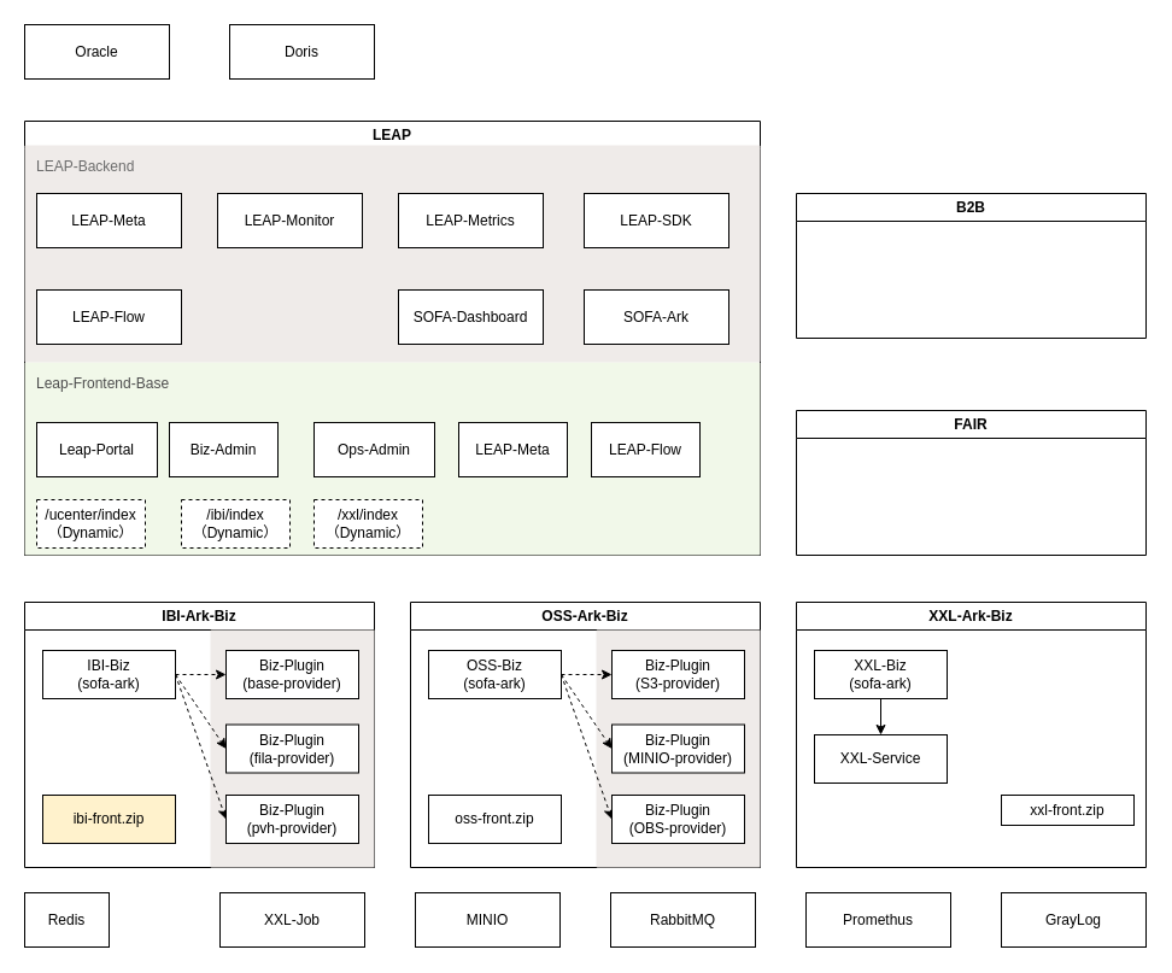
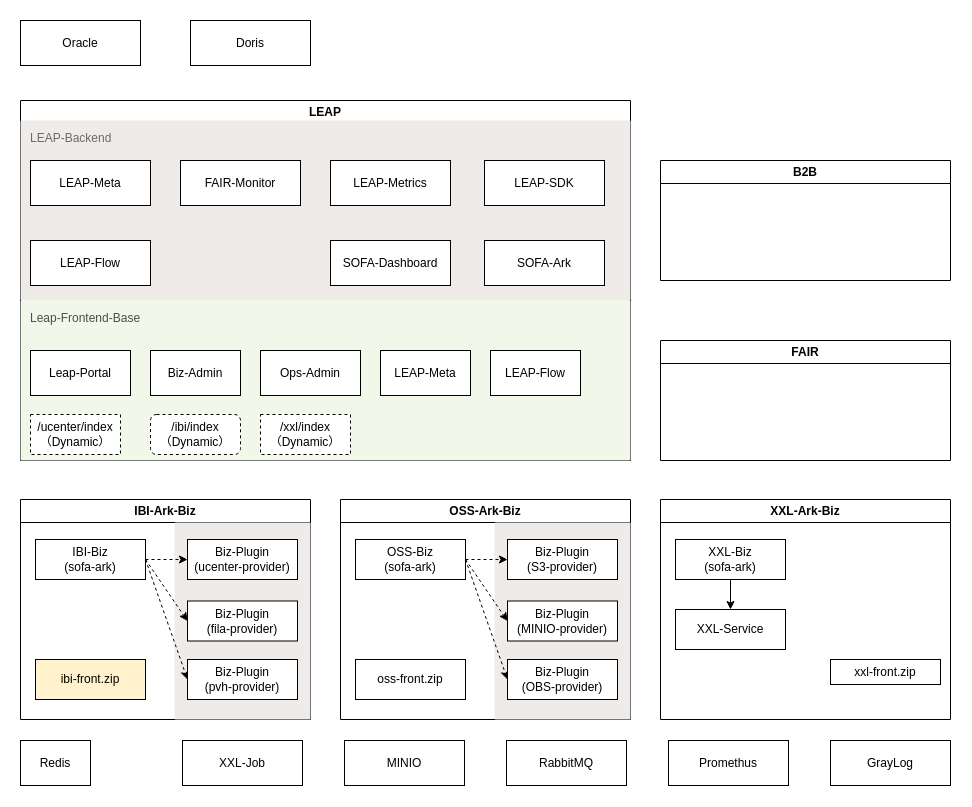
  <mxCell id="0" />
  <mxCell id="1" parent="0" />
  <mxCell id="2" value="IBI-Ark-Biz" style="swimlane;whiteSpace=wrap;html=1;" vertex="1" parent="1"><mxGeometry x="20" y="499" width="290" height="220" as="geometry" /></mxCell>
  <mxCell id="3" value="ibi-front.zip" style="rounded=0;whiteSpace=wrap;html=1;fillColor=#fff2cc;" vertex="1" parent="2"><mxGeometry x="15" y="160" width="110" height="40" as="geometry" /></mxCell>
  <mxCell id="4" value="" style="sketch=0;points=[[0,0,0],[0.25,0,0],[0.5,0,0],[0.75,0,0],[1,0,0],[1,0.25,0],[1,0.5,0],[1,0.75,0],[1,1,0],[0.75,1,0],[0.5,1,0],[0.25,1,0],[0,1,0],[0,0.75,0],[0,0.5,0],[0,0.25,0]];rounded=1;absoluteArcSize=1;arcSize=2;html=1;strokeColor=none;gradientColor=none;shadow=0;dashed=0;fontSize=12;fontColor=#9E9E9E;align=left;verticalAlign=top;spacing=10;spacingTop=-4;whiteSpace=wrap;fillColor=#EFEBE9;" vertex="1" parent="2"><mxGeometry x="154" y="23" width="136" height="197" as="geometry" /></mxCell>
  <mxCell id="5" style="edgeStyle=orthogonalEdgeStyle;rounded=0;orthogonalLoop=1;jettySize=auto;html=1;exitX=1;exitY=0.5;exitDx=0;exitDy=0;entryX=0;entryY=0.5;entryDx=0;entryDy=0;dashed=1;" edge="1" parent="2" source="8" target="9"><mxGeometry relative="1" as="geometry" /></mxCell>
  <mxCell id="6" style="rounded=0;orthogonalLoop=1;jettySize=auto;html=1;exitX=1;exitY=0.5;exitDx=0;exitDy=0;entryX=0;entryY=0.5;entryDx=0;entryDy=0;dashed=1;" edge="1" parent="2" source="8" target="10"><mxGeometry relative="1" as="geometry" /></mxCell>
  <mxCell id="7" style="rounded=0;orthogonalLoop=1;jettySize=auto;html=1;exitX=1;exitY=0.5;exitDx=0;exitDy=0;entryX=0;entryY=0.5;entryDx=0;entryDy=0;dashed=1;" edge="1" parent="2" source="8" target="11"><mxGeometry relative="1" as="geometry" /></mxCell>
  <mxCell id="8" value="IBI-Biz&lt;br&gt;(sofa-ark)" style="rounded=0;whiteSpace=wrap;html=1;" vertex="1" parent="2"><mxGeometry x="15" y="40" width="110" height="40" as="geometry" /></mxCell>
- <mxCell id="9" value="Biz-Plugin&lt;br&gt;(base-provider)" style="rounded=0;whiteSpace=wrap;html=1;" vertex="1" parent="2"><mxGeometry x="167" y="40" width="110" height="40" as="geometry" /></mxCell>
+ <mxCell id="9" value="Biz-Plugin&lt;br&gt;(ucenter-provider)" style="rounded=0;whiteSpace=wrap;html=1;" vertex="1" parent="2"><mxGeometry x="167" y="40" width="110" height="40" as="geometry" /></mxCell>
  <mxCell id="10" value="Biz-Plugin&lt;br&gt;(fila-provider)" style="rounded=0;whiteSpace=wrap;html=1;" vertex="1" parent="2"><mxGeometry x="167" y="101.5" width="110" height="40" as="geometry" /></mxCell>
  <mxCell id="11" value="Biz-Plugin&lt;br&gt;(pvh-provider)" style="rounded=0;whiteSpace=wrap;html=1;" vertex="1" parent="2"><mxGeometry x="167" y="160" width="110" height="40" as="geometry" /></mxCell>
  <mxCell id="12" value="LEAP" style="swimlane;whiteSpace=wrap;html=1;" vertex="1" parent="1"><mxGeometry x="20" y="100" width="610" height="360" as="geometry" /></mxCell>
  <mxCell id="13" value="Leap-Frontend-Base" style="sketch=0;points=[[0,0,0],[0.25,0,0],[0.5,0,0],[0.75,0,0],[1,0,0],[1,0.25,0],[1,0.5,0],[1,0.75,0],[1,1,0],[0.75,1,0],[0.5,1,0],[0.25,1,0],[0,1,0],[0,0.75,0],[0,0.5,0],[0,0.25,0]];rounded=1;absoluteArcSize=1;arcSize=2;html=1;strokeColor=none;gradientColor=none;shadow=0;dashed=0;fontSize=12;fontColor=#4D4D4D;align=left;verticalAlign=top;spacing=10;spacingTop=-4;whiteSpace=wrap;fillColor=#F1F8E9;" vertex="1" parent="12"><mxGeometry y="200" width="610" height="160" as="geometry" /></mxCell>
- <mxCell id="14" value="/ibi/index&lt;br&gt;（Dynamic）" style="rounded=0;whiteSpace=wrap;html=1;dashed=1;" vertex="1" parent="12"><mxGeometry x="130" y="314" width="90" height="40" as="geometry" /></mxCell>
- <mxCell id="15" value="Biz-Admin" style="rounded=0;whiteSpace=wrap;html=1;" vertex="1" parent="12"><mxGeometry x="120" y="250" width="90" height="45" as="geometry" /></mxCell>
+ <mxCell id="14" value="/ibi/index&lt;br&gt;（Dynamic）" style="whiteSpace=wrap;html=1;dashed=1;rounded=1;" vertex="1" parent="12"><mxGeometry x="130" y="314" width="90" height="40" as="geometry" /></mxCell>
+ <mxCell id="15" value="Biz-Admin" style="rounded=0;whiteSpace=wrap;html=1;" vertex="1" parent="12"><mxGeometry x="130" y="250" width="90" height="45" as="geometry" /></mxCell>
  <mxCell id="16" value="/xxl/index&lt;br&gt;（Dynamic）" style="rounded=0;whiteSpace=wrap;html=1;dashed=1;" vertex="1" parent="12"><mxGeometry x="240" y="314" width="90" height="40" as="geometry" /></mxCell>
  <mxCell id="17" value="/ucenter/index&lt;br&gt;（Dynamic）" style="rounded=0;whiteSpace=wrap;html=1;dashed=1;" vertex="1" parent="12"><mxGeometry x="10" y="314" width="90" height="40" as="geometry" /></mxCell>
  <mxCell id="18" value="Leap-Portal" style="rounded=0;whiteSpace=wrap;html=1;" vertex="1" parent="12"><mxGeometry x="10" y="250" width="100" height="45" as="geometry" /></mxCell>
  <mxCell id="19" value="Ops-Admin" style="rounded=0;whiteSpace=wrap;html=1;" vertex="1" parent="12"><mxGeometry x="240" y="250" width="100" height="45" as="geometry" /></mxCell>
  <mxCell id="20" value="LEAP-Backend" style="sketch=0;points=[[0,0,0],[0.25,0,0],[0.5,0,0],[0.75,0,0],[1,0,0],[1,0.25,0],[1,0.5,0],[1,0.75,0],[1,1,0],[0.75,1,0],[0.5,1,0],[0.25,1,0],[0,1,0],[0,0.75,0],[0,0.5,0],[0,0.25,0]];rounded=1;absoluteArcSize=1;arcSize=2;html=1;strokeColor=none;gradientColor=none;shadow=0;dashed=0;fontSize=12;fontColor=#6B6B6B;align=left;verticalAlign=top;spacing=10;spacingTop=-4;whiteSpace=wrap;fillColor=#EFEBE9;" vertex="1" parent="12"><mxGeometry y="20" width="610" height="180" as="geometry" /></mxCell>
  <mxCell id="21" value="SOFA-Ark" style="rounded=0;whiteSpace=wrap;html=1;" vertex="1" parent="12"><mxGeometry x="464" y="140" width="120" height="45" as="geometry" /></mxCell>
  <mxCell id="22" value="SOFA-Dashboard" style="rounded=0;whiteSpace=wrap;html=1;" vertex="1" parent="12"><mxGeometry x="310" y="140" width="120" height="45" as="geometry" /></mxCell>
  <mxCell id="23" value="LEAP-Metrics" style="rounded=0;whiteSpace=wrap;html=1;" vertex="1" parent="12"><mxGeometry x="310" y="60" width="120" height="45" as="geometry" /></mxCell>
- <mxCell id="24" value="LEAP-Monitor" style="rounded=0;whiteSpace=wrap;html=1;" vertex="1" parent="12"><mxGeometry x="160" y="60" width="120" height="45" as="geometry" /></mxCell>
+ <mxCell id="24" value="FAIR-Monitor" style="rounded=0;whiteSpace=wrap;html=1;" vertex="1" parent="12"><mxGeometry x="160" y="60" width="120" height="45" as="geometry" /></mxCell>
  <mxCell id="25" value="LEAP-Meta" style="rounded=0;whiteSpace=wrap;html=1;" vertex="1" parent="12"><mxGeometry x="10" y="60" width="120" height="45" as="geometry" /></mxCell>
  <mxCell id="26" value="LEAP-SDK" style="rounded=0;whiteSpace=wrap;html=1;" vertex="1" parent="12"><mxGeometry x="464" y="60" width="120" height="45" as="geometry" /></mxCell>
  <mxCell id="27" value="LEAP-Flow" style="rounded=0;whiteSpace=wrap;html=1;" vertex="1" parent="12"><mxGeometry x="10" y="140" width="120" height="45" as="geometry" /></mxCell>
  <mxCell id="28" value="LEAP-Meta" style="rounded=0;whiteSpace=wrap;html=1;" vertex="1" parent="12"><mxGeometry x="360" y="250" width="90" height="45" as="geometry" /></mxCell>
  <mxCell id="29" value="LEAP-Flow" style="rounded=0;whiteSpace=wrap;html=1;" vertex="1" parent="12"><mxGeometry x="470" y="250" width="90" height="45" as="geometry" /></mxCell>
  <mxCell id="30" value="OSS-Ark-Biz" style="swimlane;whiteSpace=wrap;html=1;" vertex="1" parent="1"><mxGeometry x="340" y="499" width="290" height="220" as="geometry" /></mxCell>
  <mxCell id="31" value="oss-front.zip" style="rounded=0;whiteSpace=wrap;html=1;" vertex="1" parent="30"><mxGeometry x="15" y="160" width="110" height="40" as="geometry" /></mxCell>
  <mxCell id="32" value="" style="sketch=0;points=[[0,0,0],[0.25,0,0],[0.5,0,0],[0.75,0,0],[1,0,0],[1,0.25,0],[1,0.5,0],[1,0.75,0],[1,1,0],[0.75,1,0],[0.5,1,0],[0.25,1,0],[0,1,0],[0,0.75,0],[0,0.5,0],[0,0.25,0]];rounded=1;absoluteArcSize=1;arcSize=2;html=1;strokeColor=none;gradientColor=none;shadow=0;dashed=0;fontSize=12;fontColor=#9E9E9E;align=left;verticalAlign=top;spacing=10;spacingTop=-4;whiteSpace=wrap;fillColor=#EFEBE9;" vertex="1" parent="30"><mxGeometry x="154" y="23" width="136" height="197" as="geometry" /></mxCell>
  <mxCell id="33" style="edgeStyle=orthogonalEdgeStyle;rounded=0;orthogonalLoop=1;jettySize=auto;html=1;exitX=1;exitY=0.5;exitDx=0;exitDy=0;entryX=0;entryY=0.5;entryDx=0;entryDy=0;dashed=1;" edge="1" parent="30" source="36" target="37"><mxGeometry relative="1" as="geometry" /></mxCell>
  <mxCell id="34" style="rounded=0;orthogonalLoop=1;jettySize=auto;html=1;exitX=1;exitY=0.5;exitDx=0;exitDy=0;entryX=0;entryY=0.5;entryDx=0;entryDy=0;dashed=1;" edge="1" parent="30" source="36" target="38"><mxGeometry relative="1" as="geometry" /></mxCell>
  <mxCell id="35" style="rounded=0;orthogonalLoop=1;jettySize=auto;html=1;exitX=1;exitY=0.5;exitDx=0;exitDy=0;entryX=0;entryY=0.5;entryDx=0;entryDy=0;dashed=1;" edge="1" parent="30" source="36" target="39"><mxGeometry relative="1" as="geometry" /></mxCell>
  <mxCell id="36" value="OSS-Biz&lt;br&gt;(sofa-ark)" style="rounded=0;whiteSpace=wrap;html=1;" vertex="1" parent="30"><mxGeometry x="15" y="40" width="110" height="40" as="geometry" /></mxCell>
  <mxCell id="37" value="Biz-Plugin&lt;br&gt;(S3-provider)" style="rounded=0;whiteSpace=wrap;html=1;" vertex="1" parent="30"><mxGeometry x="167" y="40" width="110" height="40" as="geometry" /></mxCell>
  <mxCell id="38" value="Biz-Plugin&lt;br&gt;(MINIO-provider)" style="rounded=0;whiteSpace=wrap;html=1;" vertex="1" parent="30"><mxGeometry x="167" y="101.5" width="110" height="40" as="geometry" /></mxCell>
  <mxCell id="39" value="Biz-Plugin&lt;br&gt;(OBS-provider)" style="rounded=0;whiteSpace=wrap;html=1;" vertex="1" parent="30"><mxGeometry x="167" y="160" width="110" height="40" as="geometry" /></mxCell>
  <mxCell id="40" value="XXL-Ark-Biz" style="swimlane;whiteSpace=wrap;html=1;" vertex="1" parent="1"><mxGeometry x="660" y="499" width="290" height="220" as="geometry" /></mxCell>
  <mxCell id="41" value="xxl-front.zip" style="rounded=0;whiteSpace=wrap;html=1;" vertex="1" parent="40"><mxGeometry x="170" y="160" width="110" height="25" as="geometry" /></mxCell>
  <mxCell id="42" style="edgeStyle=orthogonalEdgeStyle;rounded=0;orthogonalLoop=1;jettySize=auto;html=1;exitX=0.5;exitY=1;exitDx=0;exitDy=0;entryX=0.5;entryY=0;entryDx=0;entryDy=0;" edge="1" parent="40" source="43" target="44"><mxGeometry relative="1" as="geometry" /></mxCell>
  <mxCell id="43" value="XXL-Biz&lt;br&gt;(sofa-ark)" style="rounded=0;whiteSpace=wrap;html=1;" vertex="1" parent="40"><mxGeometry x="15" y="40" width="110" height="40" as="geometry" /></mxCell>
  <mxCell id="44" value="XXL-Service" style="rounded=0;whiteSpace=wrap;html=1;" vertex="1" parent="40"><mxGeometry x="15" y="110" width="110" height="40" as="geometry" /></mxCell>
  <mxCell id="45" value="Redis" style="rounded=0;whiteSpace=wrap;html=1;" vertex="1" parent="1"><mxGeometry x="20" y="740" width="70" height="45" as="geometry" /></mxCell>
  <mxCell id="46" value="XXL-Job" style="rounded=0;whiteSpace=wrap;html=1;" vertex="1" parent="1"><mxGeometry x="182" y="740" width="120" height="45" as="geometry" /></mxCell>
  <mxCell id="47" value="MINIO" style="rounded=0;whiteSpace=wrap;html=1;" vertex="1" parent="1"><mxGeometry x="344" y="740" width="120" height="45" as="geometry" /></mxCell>
  <mxCell id="48" value="RabbitMQ" style="rounded=0;whiteSpace=wrap;html=1;" vertex="1" parent="1"><mxGeometry x="506" y="740" width="120" height="45" as="geometry" /></mxCell>
  <mxCell id="49" value="Promethus" style="rounded=0;whiteSpace=wrap;html=1;" vertex="1" parent="1"><mxGeometry x="668" y="740" width="120" height="45" as="geometry" /></mxCell>
  <mxCell id="50" value="GrayLog" style="rounded=0;whiteSpace=wrap;html=1;" vertex="1" parent="1"><mxGeometry x="830" y="740" width="120" height="45" as="geometry" /></mxCell>
  <mxCell id="51" value="Oracle" style="rounded=0;whiteSpace=wrap;html=1;" vertex="1" parent="1"><mxGeometry x="20" y="20" width="120" height="45" as="geometry" /></mxCell>
  <mxCell id="52" value="Doris" style="rounded=0;whiteSpace=wrap;html=1;" vertex="1" parent="1"><mxGeometry x="190" y="20" width="120" height="45" as="geometry" /></mxCell>
  <mxCell id="53" value="B2B" style="swimlane;whiteSpace=wrap;html=1;" vertex="1" parent="1"><mxGeometry x="660" y="160" width="290" height="120" as="geometry" /></mxCell>
  <mxCell id="54" value="FAIR" style="swimlane;whiteSpace=wrap;html=1;" vertex="1" parent="1"><mxGeometry x="660" y="340" width="290" height="120" as="geometry" /></mxCell>
